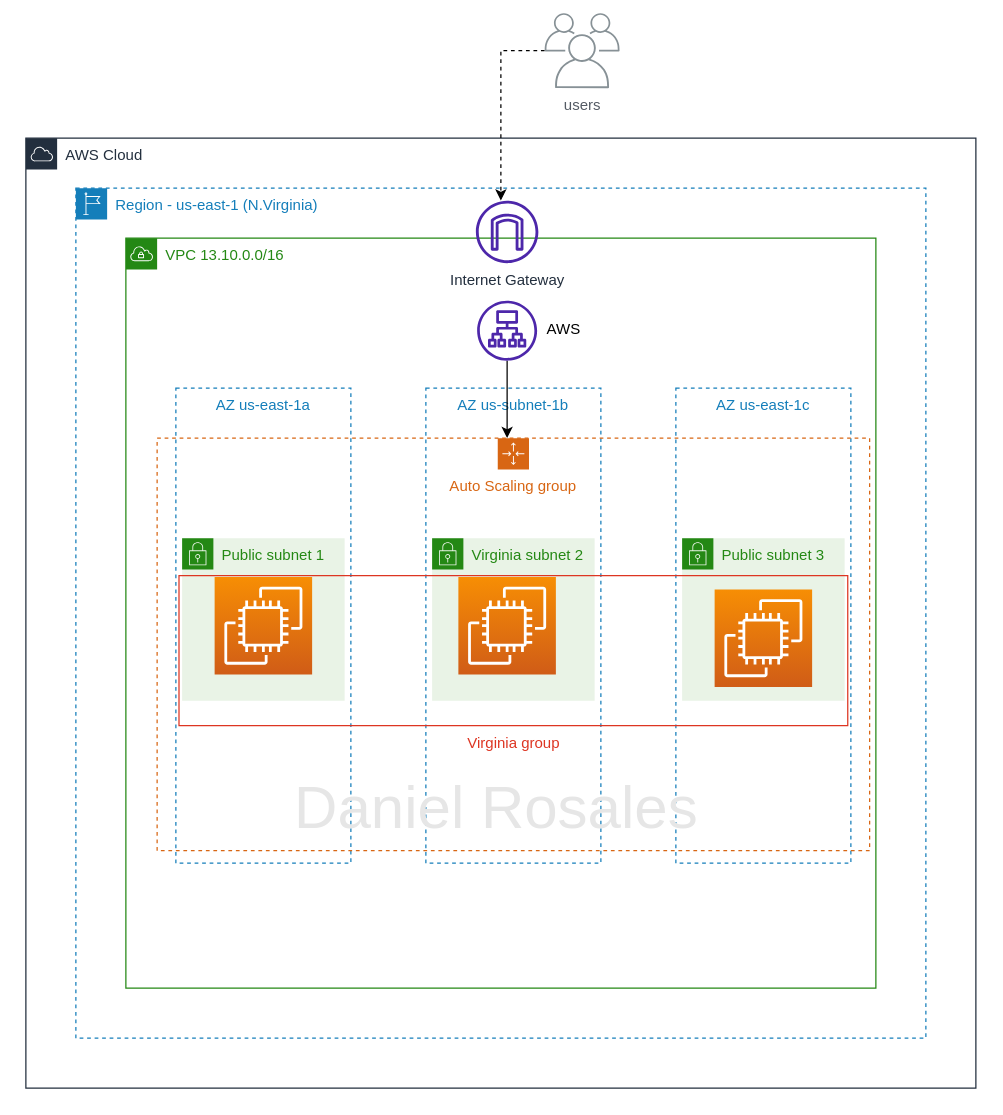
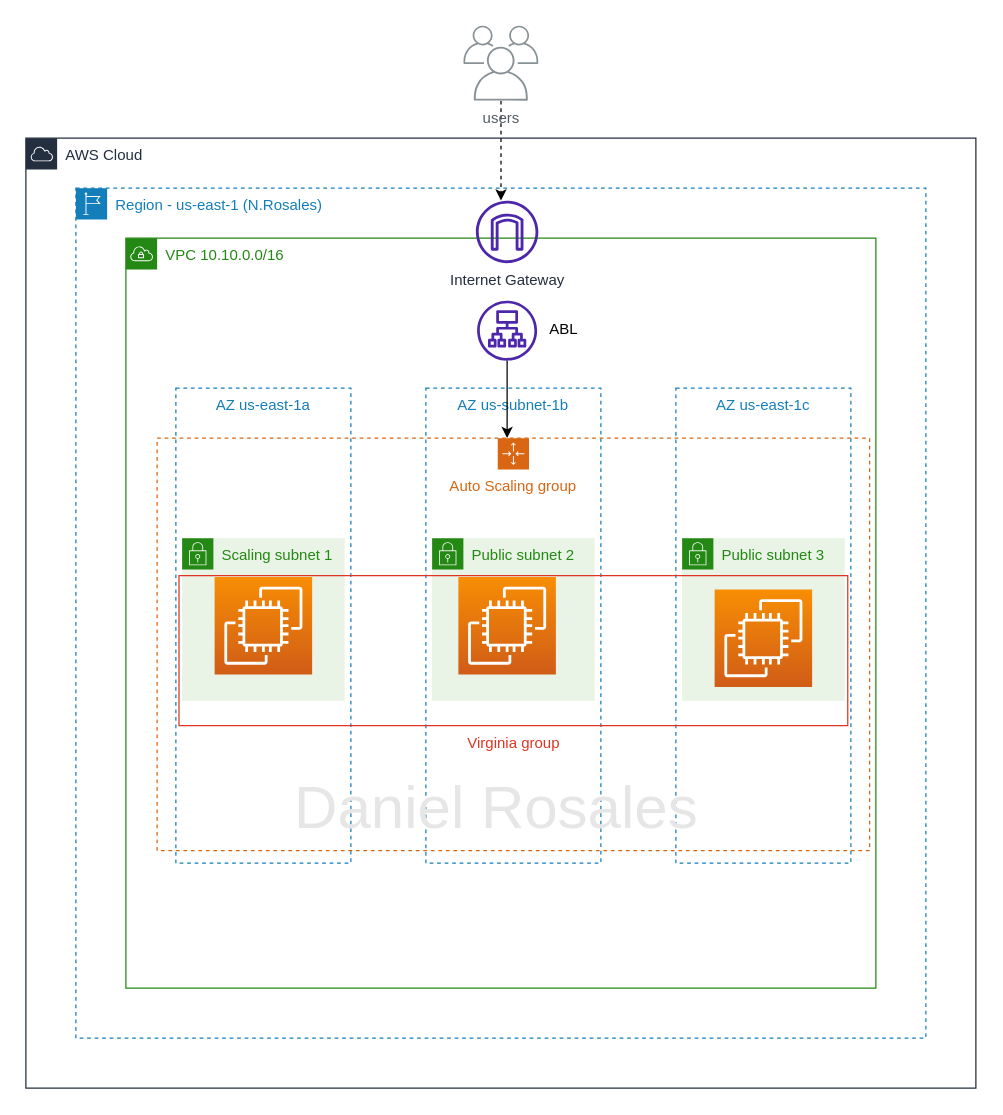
  <mxCell id="0" />
  <mxCell id="1" parent="0" />
  <mxCell id="2" value="AWS Cloud" style="points=[[0,0],[0.25,0],[0.5,0],[0.75,0],[1,0],[1,0.25],[1,0.5],[1,0.75],[1,1],[0.75,1],[0.5,1],[0.25,1],[0,1],[0,0.75],[0,0.5],[0,0.25]];outlineConnect=0;gradientColor=none;html=1;whiteSpace=wrap;fontSize=12;fontStyle=0;container=1;pointerEvents=0;collapsible=0;recursiveResize=0;shape=mxgraph.aws4.group;grIcon=mxgraph.aws4.group_aws_cloud;strokeColor=#232F3E;fillColor=none;verticalAlign=top;align=left;spacingLeft=30;fontColor=#232F3E;dashed=0;" vertex="1" parent="1"><mxGeometry x="20" y="110" width="760" height="760" as="geometry" /></mxCell>
- <mxCell id="3" value="Region - us-east-1 (N.Virginia)" style="points=[[0,0],[0.25,0],[0.5,0],[0.75,0],[1,0],[1,0.25],[1,0.5],[1,0.75],[1,1],[0.75,1],[0.5,1],[0.25,1],[0,1],[0,0.75],[0,0.5],[0,0.25]];outlineConnect=0;gradientColor=none;html=1;whiteSpace=wrap;fontSize=12;fontStyle=0;container=1;pointerEvents=0;collapsible=0;recursiveResize=0;shape=mxgraph.aws4.group;grIcon=mxgraph.aws4.group_region;strokeColor=#147EBA;fillColor=none;verticalAlign=top;align=left;spacingLeft=30;fontColor=#147EBA;dashed=1;" vertex="1" parent="2"><mxGeometry x="40" y="40" width="680" height="680" as="geometry" /></mxCell>
- <mxCell id="4" value="&lt;font color=&quot;#248814&quot;&gt;VPC 13.10.0.0/16&lt;/font&gt;" style="points=[[0,0],[0.25,0],[0.5,0],[0.75,0],[1,0],[1,0.25],[1,0.5],[1,0.75],[1,1],[0.75,1],[0.5,1],[0.25,1],[0,1],[0,0.75],[0,0.5],[0,0.25]];outlineConnect=0;gradientColor=none;html=1;whiteSpace=wrap;fontSize=12;fontStyle=0;container=1;pointerEvents=0;collapsible=0;recursiveResize=0;shape=mxgraph.aws4.group;grIcon=mxgraph.aws4.group_vpc;strokeColor=#248814;fillColor=none;verticalAlign=top;align=left;spacingLeft=30;fontColor=#AAB7B8;dashed=0;" vertex="1" parent="3"><mxGeometry x="40" y="40" width="600" height="600" as="geometry" /></mxCell>
+ <mxCell id="3" value="Region - us-east-1 (N.Rosales)" style="points=[[0,0],[0.25,0],[0.5,0],[0.75,0],[1,0],[1,0.25],[1,0.5],[1,0.75],[1,1],[0.75,1],[0.5,1],[0.25,1],[0,1],[0,0.75],[0,0.5],[0,0.25]];outlineConnect=0;gradientColor=none;html=1;whiteSpace=wrap;fontSize=12;fontStyle=0;container=1;pointerEvents=0;collapsible=0;recursiveResize=0;shape=mxgraph.aws4.group;grIcon=mxgraph.aws4.group_region;strokeColor=#147EBA;fillColor=none;verticalAlign=top;align=left;spacingLeft=30;fontColor=#147EBA;dashed=1;" vertex="1" parent="2"><mxGeometry x="40" y="40" width="680" height="680" as="geometry" /></mxCell>
+ <mxCell id="4" value="&lt;font color=&quot;#248814&quot;&gt;VPC 10.10.0.0/16&lt;/font&gt;" style="points=[[0,0],[0.25,0],[0.5,0],[0.75,0],[1,0],[1,0.25],[1,0.5],[1,0.75],[1,1],[0.75,1],[0.5,1],[0.25,1],[0,1],[0,0.75],[0,0.5],[0,0.25]];outlineConnect=0;gradientColor=none;html=1;whiteSpace=wrap;fontSize=12;fontStyle=0;container=1;pointerEvents=0;collapsible=0;recursiveResize=0;shape=mxgraph.aws4.group;grIcon=mxgraph.aws4.group_vpc;strokeColor=#248814;fillColor=none;verticalAlign=top;align=left;spacingLeft=30;fontColor=#AAB7B8;dashed=0;" vertex="1" parent="3"><mxGeometry x="40" y="40" width="600" height="600" as="geometry" /></mxCell>
  <mxCell id="5" value="AZ us-east-1c" style="fillColor=none;strokeColor=#147EBA;dashed=1;verticalAlign=top;fontStyle=0;fontColor=#147EBA;whiteSpace=wrap;html=1;" vertex="1" parent="4"><mxGeometry x="440" y="120" width="140" height="380" as="geometry" /></mxCell>
  <mxCell id="6" value="AZ us-subnet-1b" style="fillColor=none;strokeColor=#147EBA;dashed=1;verticalAlign=top;fontStyle=0;fontColor=#147EBA;whiteSpace=wrap;html=1;" vertex="1" parent="4"><mxGeometry x="240" y="120" width="140" height="380" as="geometry" /></mxCell>
  <mxCell id="7" value="AZ us-east-1a" style="fillColor=none;strokeColor=#147EBA;dashed=1;verticalAlign=top;fontStyle=0;fontColor=#147EBA;whiteSpace=wrap;html=1;" vertex="1" parent="4"><mxGeometry x="40" y="120" width="140" height="380" as="geometry" /></mxCell>
- <mxCell id="8" value="Public subnet 1" style="points=[[0,0],[0.25,0],[0.5,0],[0.75,0],[1,0],[1,0.25],[1,0.5],[1,0.75],[1,1],[0.75,1],[0.5,1],[0.25,1],[0,1],[0,0.75],[0,0.5],[0,0.25]];outlineConnect=0;gradientColor=none;html=1;whiteSpace=wrap;fontSize=12;fontStyle=0;container=1;pointerEvents=0;collapsible=0;recursiveResize=0;shape=mxgraph.aws4.group;grIcon=mxgraph.aws4.group_security_group;grStroke=0;strokeColor=#248814;fillColor=#E9F3E6;verticalAlign=top;align=left;spacingLeft=30;fontColor=#248814;dashed=0;" vertex="1" parent="4"><mxGeometry x="45" y="240" width="130" height="130" as="geometry" /></mxCell>
- <mxCell id="9" value="Virginia subnet 2" style="points=[[0,0],[0.25,0],[0.5,0],[0.75,0],[1,0],[1,0.25],[1,0.5],[1,0.75],[1,1],[0.75,1],[0.5,1],[0.25,1],[0,1],[0,0.75],[0,0.5],[0,0.25]];outlineConnect=0;gradientColor=none;html=1;whiteSpace=wrap;fontSize=12;fontStyle=0;container=1;pointerEvents=0;collapsible=0;recursiveResize=0;shape=mxgraph.aws4.group;grIcon=mxgraph.aws4.group_security_group;grStroke=0;strokeColor=#248814;fillColor=#E9F3E6;verticalAlign=top;align=left;spacingLeft=30;fontColor=#248814;dashed=0;" vertex="1" parent="4"><mxGeometry x="245" y="240" width="130" height="130" as="geometry" /></mxCell>
+ <mxCell id="8" value="Scaling subnet 1" style="points=[[0,0],[0.25,0],[0.5,0],[0.75,0],[1,0],[1,0.25],[1,0.5],[1,0.75],[1,1],[0.75,1],[0.5,1],[0.25,1],[0,1],[0,0.75],[0,0.5],[0,0.25]];outlineConnect=0;gradientColor=none;html=1;whiteSpace=wrap;fontSize=12;fontStyle=0;container=1;pointerEvents=0;collapsible=0;recursiveResize=0;shape=mxgraph.aws4.group;grIcon=mxgraph.aws4.group_security_group;grStroke=0;strokeColor=#248814;fillColor=#E9F3E6;verticalAlign=top;align=left;spacingLeft=30;fontColor=#248814;dashed=0;" vertex="1" parent="4"><mxGeometry x="45" y="240" width="130" height="130" as="geometry" /></mxCell>
+ <mxCell id="9" value="Public subnet 2" style="points=[[0,0],[0.25,0],[0.5,0],[0.75,0],[1,0],[1,0.25],[1,0.5],[1,0.75],[1,1],[0.75,1],[0.5,1],[0.25,1],[0,1],[0,0.75],[0,0.5],[0,0.25]];outlineConnect=0;gradientColor=none;html=1;whiteSpace=wrap;fontSize=12;fontStyle=0;container=1;pointerEvents=0;collapsible=0;recursiveResize=0;shape=mxgraph.aws4.group;grIcon=mxgraph.aws4.group_security_group;grStroke=0;strokeColor=#248814;fillColor=#E9F3E6;verticalAlign=top;align=left;spacingLeft=30;fontColor=#248814;dashed=0;" vertex="1" parent="4"><mxGeometry x="245" y="240" width="130" height="130" as="geometry" /></mxCell>
  <mxCell id="10" value="Public subnet 3" style="points=[[0,0],[0.25,0],[0.5,0],[0.75,0],[1,0],[1,0.25],[1,0.5],[1,0.75],[1,1],[0.75,1],[0.5,1],[0.25,1],[0,1],[0,0.75],[0,0.5],[0,0.25]];outlineConnect=0;gradientColor=none;html=1;whiteSpace=wrap;fontSize=12;fontStyle=0;container=1;pointerEvents=0;collapsible=0;recursiveResize=0;shape=mxgraph.aws4.group;grIcon=mxgraph.aws4.group_security_group;grStroke=0;strokeColor=#248814;fillColor=#E9F3E6;verticalAlign=top;align=left;spacingLeft=30;fontColor=#248814;dashed=0;" vertex="1" parent="4"><mxGeometry x="445" y="240" width="130" height="130" as="geometry" /></mxCell>
  <mxCell id="11" value="Auto Scaling group" style="points=[[0,0],[0.25,0],[0.5,0],[0.75,0],[1,0],[1,0.25],[1,0.5],[1,0.75],[1,1],[0.75,1],[0.5,1],[0.25,1],[0,1],[0,0.75],[0,0.5],[0,0.25]];outlineConnect=0;gradientColor=none;html=1;whiteSpace=wrap;fontSize=12;fontStyle=0;container=1;pointerEvents=0;collapsible=0;recursiveResize=0;shape=mxgraph.aws4.groupCenter;grIcon=mxgraph.aws4.group_auto_scaling_group;grStroke=1;strokeColor=#D86613;fillColor=none;verticalAlign=top;align=center;fontColor=#D86613;dashed=1;spacingTop=25;" vertex="1" parent="4"><mxGeometry x="25" y="160" width="570" height="330" as="geometry" /></mxCell>
  <mxCell id="12" value="" style="sketch=0;points=[[0,0,0],[0.25,0,0],[0.5,0,0],[0.75,0,0],[1,0,0],[0,1,0],[0.25,1,0],[0.5,1,0],[0.75,1,0],[1,1,0],[0,0.25,0],[0,0.5,0],[0,0.75,0],[1,0.25,0],[1,0.5,0],[1,0.75,0]];outlineConnect=0;fontColor=#232F3E;gradientColor=#F78E04;gradientDirection=north;fillColor=#D05C17;strokeColor=#ffffff;dashed=0;verticalLabelPosition=bottom;verticalAlign=top;align=center;html=1;fontSize=12;fontStyle=0;aspect=fixed;shape=mxgraph.aws4.resourceIcon;resIcon=mxgraph.aws4.ec2;" vertex="1" parent="11"><mxGeometry x="446" y="121" width="78" height="78" as="geometry" /></mxCell>
  <mxCell id="13" value="Virginia group" style="fillColor=none;strokeColor=#DD3522;verticalAlign=top;fontStyle=0;fontColor=#DD3522;whiteSpace=wrap;html=1;labelPosition=center;verticalLabelPosition=bottom;align=center;" vertex="1" parent="11"><mxGeometry x="17.5" y="110" width="535" height="120" as="geometry" /></mxCell>
  <mxCell id="14" value="&lt;font color=&quot;#e6e6e6&quot; style=&quot;font-size: 48px;&quot;&gt;Daniel Rosales&lt;/font&gt;" style="text;html=1;align=center;verticalAlign=middle;resizable=0;points=[];autosize=1;strokeColor=none;fillColor=none;fontSize=48;" vertex="1" parent="11"><mxGeometry x="96" y="260" width="350" height="70" as="geometry" /></mxCell>
  <mxCell id="15" value="" style="sketch=0;points=[[0,0,0],[0.25,0,0],[0.5,0,0],[0.75,0,0],[1,0,0],[0,1,0],[0.25,1,0],[0.5,1,0],[0.75,1,0],[1,1,0],[0,0.25,0],[0,0.5,0],[0,0.75,0],[1,0.25,0],[1,0.5,0],[1,0.75,0]];outlineConnect=0;fontColor=#232F3E;gradientColor=#F78E04;gradientDirection=north;fillColor=#D05C17;strokeColor=#ffffff;dashed=0;verticalLabelPosition=bottom;verticalAlign=top;align=center;html=1;fontSize=12;fontStyle=0;aspect=fixed;shape=mxgraph.aws4.resourceIcon;resIcon=mxgraph.aws4.ec2;" vertex="1" parent="4"><mxGeometry x="71" y="271" width="78" height="78" as="geometry" /></mxCell>
  <mxCell id="16" value="" style="sketch=0;points=[[0,0,0],[0.25,0,0],[0.5,0,0],[0.75,0,0],[1,0,0],[0,1,0],[0.25,1,0],[0.5,1,0],[0.75,1,0],[1,1,0],[0,0.25,0],[0,0.5,0],[0,0.75,0],[1,0.25,0],[1,0.5,0],[1,0.75,0]];outlineConnect=0;fontColor=#232F3E;gradientColor=#F78E04;gradientDirection=north;fillColor=#D05C17;strokeColor=#ffffff;dashed=0;verticalLabelPosition=bottom;verticalAlign=top;align=center;html=1;fontSize=12;fontStyle=0;aspect=fixed;shape=mxgraph.aws4.resourceIcon;resIcon=mxgraph.aws4.ec2;" vertex="1" parent="4"><mxGeometry x="266" y="271" width="78" height="78" as="geometry" /></mxCell>
  <mxCell id="17" value="Internet Gateway" style="sketch=0;outlineConnect=0;fontColor=#232F3E;gradientColor=none;fillColor=#4D27AA;strokeColor=none;dashed=0;verticalLabelPosition=bottom;verticalAlign=top;align=center;html=1;fontSize=12;fontStyle=0;aspect=fixed;pointerEvents=1;shape=mxgraph.aws4.internet_gateway;" vertex="1" parent="4"><mxGeometry x="280" y="-30" width="50" height="50" as="geometry" /></mxCell>
  <mxCell id="18" style="edgeStyle=orthogonalEdgeStyle;rounded=0;orthogonalLoop=1;jettySize=auto;html=1;" edge="1" parent="4" source="19" target="11"><mxGeometry relative="1" as="geometry"><Array as="points"><mxPoint x="305" y="150" /><mxPoint x="305" y="150" /></Array></mxGeometry></mxCell>
  <mxCell id="19" value="" style="sketch=0;outlineConnect=0;fontColor=#232F3E;gradientColor=none;fillColor=#4D27AA;strokeColor=none;dashed=0;verticalLabelPosition=bottom;verticalAlign=top;align=center;html=1;fontSize=12;fontStyle=0;aspect=fixed;pointerEvents=1;shape=mxgraph.aws4.application_load_balancer;" vertex="1" parent="4"><mxGeometry x="281" y="50" width="48" height="48" as="geometry" /></mxCell>
  <mxCell id="20" value="" style="edgeStyle=orthogonalEdgeStyle;rounded=0;orthogonalLoop=1;jettySize=auto;html=1;dashed=1;" edge="1" parent="1" source="21" target="17"><mxGeometry relative="1" as="geometry"><Array as="points"><mxPoint x="400" y="140" /><mxPoint x="400" y="140" /></Array></mxGeometry></mxCell>
- <mxCell id="21" value="users" style="sketch=0;outlineConnect=0;gradientColor=none;fontColor=#545B64;strokeColor=none;fillColor=#879196;dashed=0;verticalLabelPosition=bottom;verticalAlign=top;align=center;html=1;fontSize=12;fontStyle=0;aspect=fixed;shape=mxgraph.aws4.illustration_users;pointerEvents=1" vertex="1" parent="1"><mxGeometry x="435" y="10" width="60" height="60" as="geometry" /></mxCell>
- <mxCell id="22" value="AWS" style="text;html=1;align=center;verticalAlign=middle;resizable=0;points=[];autosize=1;strokeColor=none;fillColor=none;" vertex="1" parent="1"><mxGeometry x="425" y="248" width="50" height="30" as="geometry" /></mxCell>
+ <mxCell id="21" value="users" style="sketch=0;outlineConnect=0;gradientColor=none;fontColor=#545B64;strokeColor=none;fillColor=#879196;dashed=0;verticalLabelPosition=bottom;verticalAlign=top;align=center;html=1;fontSize=12;fontStyle=0;aspect=fixed;shape=mxgraph.aws4.illustration_users;pointerEvents=1" vertex="1" parent="1"><mxGeometry x="370" y="20" width="60" height="60" as="geometry" /></mxCell>
+ <mxCell id="22" value="ABL" style="text;html=1;align=center;verticalAlign=middle;resizable=0;points=[];autosize=1;strokeColor=none;fillColor=none;" vertex="1" parent="1"><mxGeometry x="425" y="248" width="50" height="30" as="geometry" /></mxCell>
